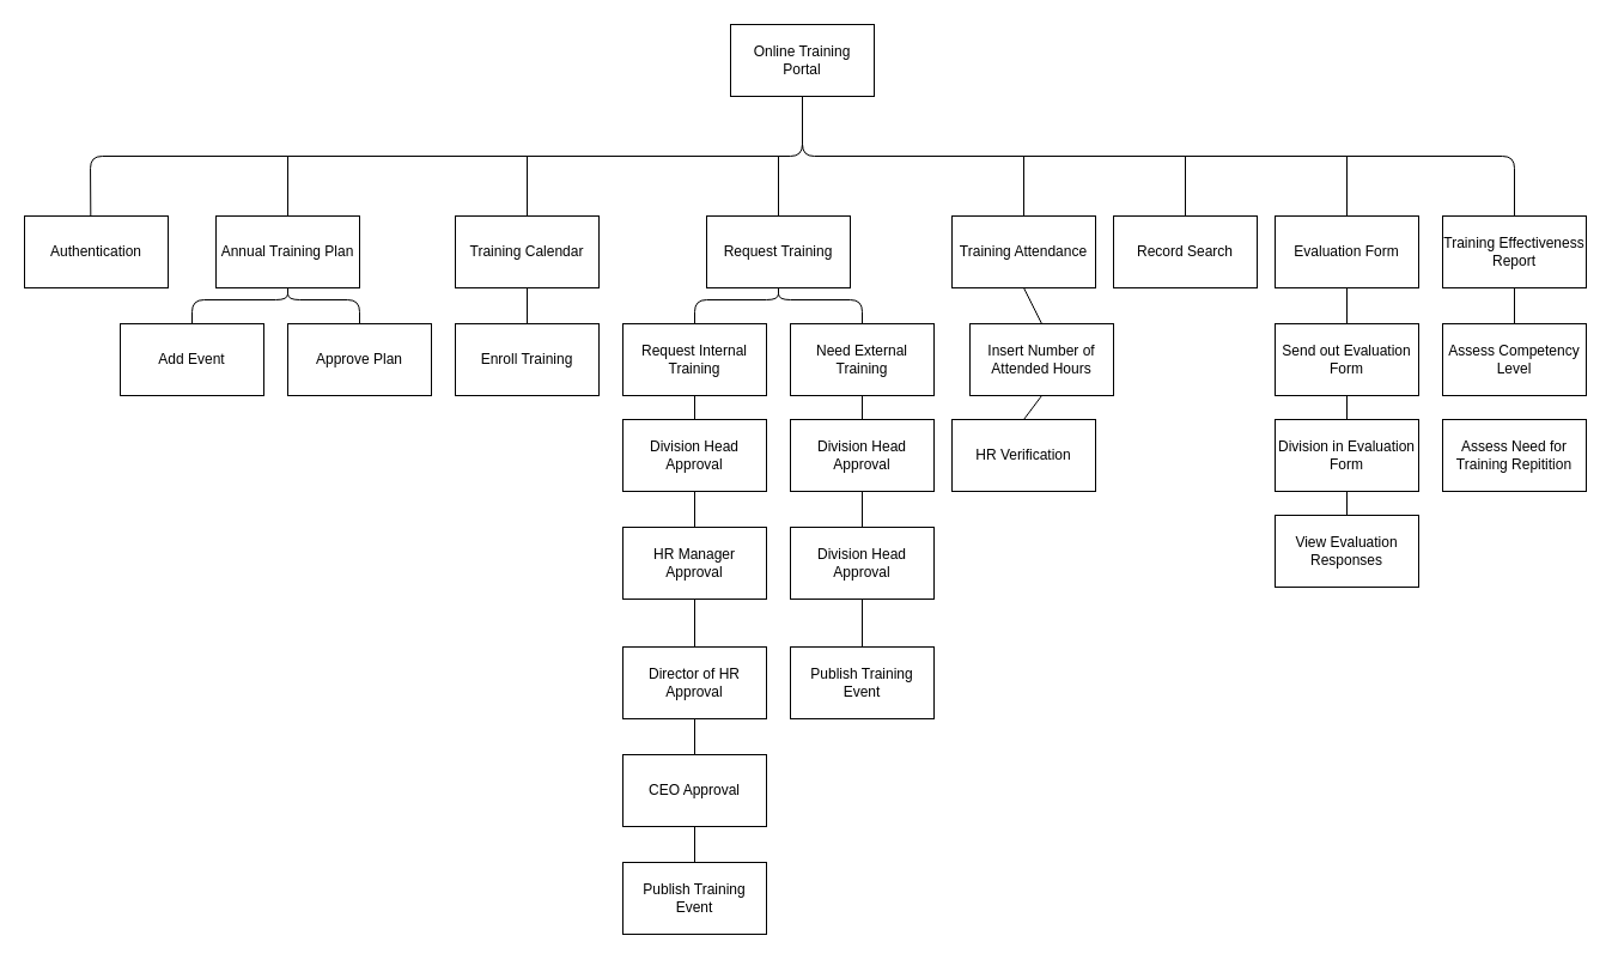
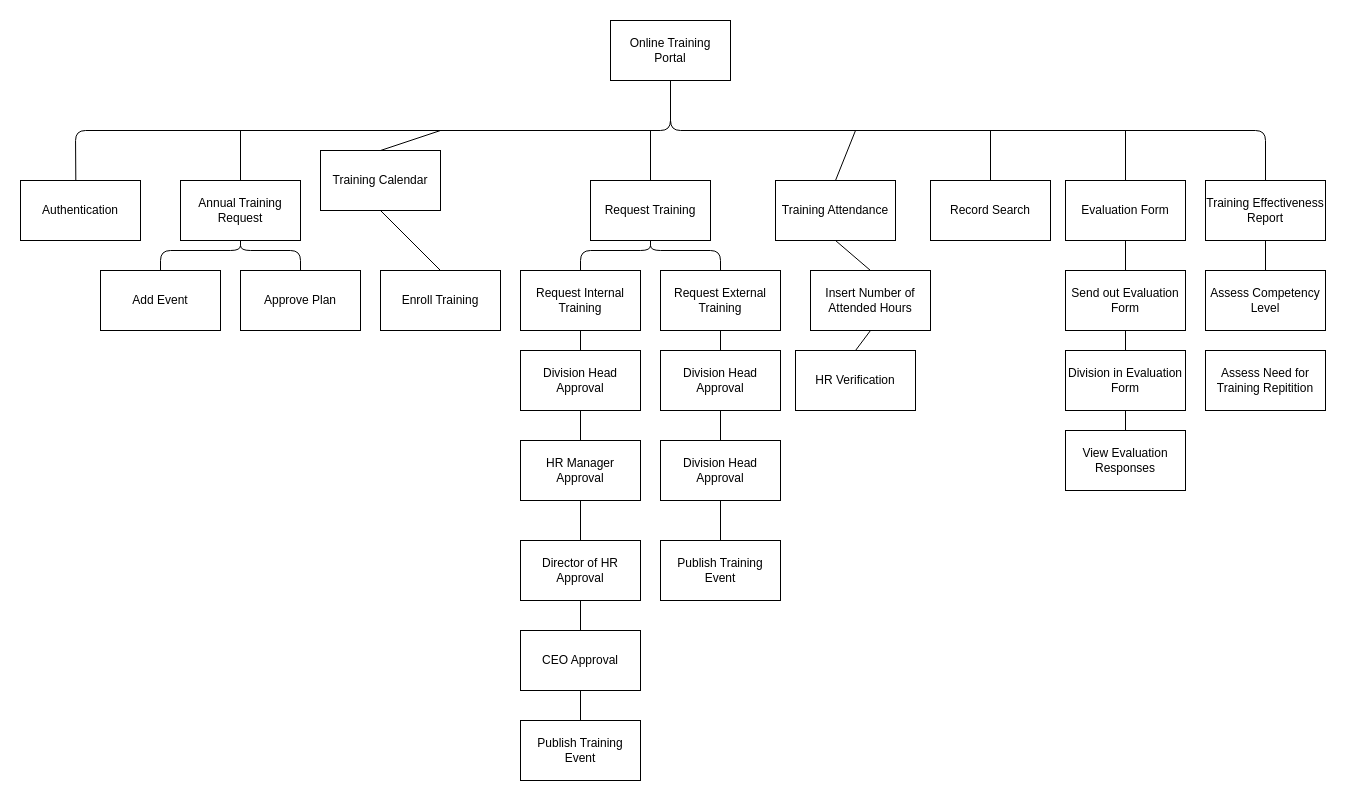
  <mxCell id="0" />
  <mxCell id="1" parent="0" />
  <mxCell id="2" value="Online Training&lt;br&gt;Portal" style="rounded=0;whiteSpace=wrap;html=1;" vertex="1" parent="1"><mxGeometry x="610" y="20" width="120" height="60" as="geometry" /></mxCell>
  <mxCell id="3" value="Authentication" style="rounded=0;whiteSpace=wrap;html=1;" vertex="1" parent="1"><mxGeometry x="20" y="180" width="120" height="60" as="geometry" /></mxCell>
  <mxCell id="4" value="Request Training" style="rounded=0;whiteSpace=wrap;html=1;" vertex="1" parent="1"><mxGeometry x="590" y="180" width="120" height="60" as="geometry" /></mxCell>
  <mxCell id="5" value="Evaluation Form" style="rounded=0;whiteSpace=wrap;html=1;" vertex="1" parent="1"><mxGeometry x="1065" y="180" width="120" height="60" as="geometry" /></mxCell>
  <mxCell id="6" value="Training Effectiveness&lt;br&gt;Report" style="rounded=0;whiteSpace=wrap;html=1;" vertex="1" parent="1"><mxGeometry x="1205" y="180" width="120" height="60" as="geometry" /></mxCell>
- <mxCell id="7" value="Annual Training Plan" style="rounded=0;whiteSpace=wrap;html=1;" vertex="1" parent="1"><mxGeometry x="180" y="180" width="120" height="60" as="geometry" /></mxCell>
- <mxCell id="8" value="Training Calendar" style="rounded=0;whiteSpace=wrap;html=1;" vertex="1" parent="1"><mxGeometry x="380" y="180" width="120" height="60" as="geometry" /></mxCell>
- <mxCell id="9" value="Training Attendance" style="rounded=0;whiteSpace=wrap;html=1;" vertex="1" parent="1"><mxGeometry x="795" y="180" width="120" height="60" as="geometry" /></mxCell>
+ <mxCell id="7" value="Annual Training Request" style="rounded=0;whiteSpace=wrap;html=1;" vertex="1" parent="1"><mxGeometry x="180" y="180" width="120" height="60" as="geometry" /></mxCell>
+ <mxCell id="8" value="Training Calendar" style="rounded=0;whiteSpace=wrap;html=1;" vertex="1" parent="1"><mxGeometry x="320" y="150" width="120" height="60" as="geometry" /></mxCell>
+ <mxCell id="9" value="Training Attendance" style="rounded=0;whiteSpace=wrap;html=1;" vertex="1" parent="1"><mxGeometry x="775" y="180" width="120" height="60" as="geometry" /></mxCell>
  <mxCell id="10" value="Record Search" style="rounded=0;whiteSpace=wrap;html=1;" vertex="1" parent="1"><mxGeometry x="930" y="180" width="120" height="60" as="geometry" /></mxCell>
  <mxCell id="11" value="" style="endArrow=none;html=1;exitX=0.461;exitY=0.002;exitDx=0;exitDy=0;entryX=0.5;entryY=1;entryDx=0;entryDy=0;exitPerimeter=0;" edge="1" parent="1" source="3" target="2"><mxGeometry width="50" height="50" relative="1" as="geometry"><mxPoint x="330" y="130" as="sourcePoint" /><mxPoint x="380" y="80" as="targetPoint" /><Array as="points"><mxPoint x="75" y="130" /><mxPoint x="670" y="130" /></Array></mxGeometry></mxCell>
  <mxCell id="12" value="" style="endArrow=none;html=1;exitX=0.5;exitY=0;exitDx=0;exitDy=0;entryX=0.5;entryY=1;entryDx=0;entryDy=0;" edge="1" parent="1" source="6" target="2"><mxGeometry width="50" height="50" relative="1" as="geometry"><mxPoint x="1140" y="140" as="sourcePoint" /><mxPoint x="1190" y="90" as="targetPoint" /><Array as="points"><mxPoint x="1265" y="130" /><mxPoint x="670" y="130" /></Array></mxGeometry></mxCell>
  <mxCell id="13" value="" style="endArrow=none;html=1;exitX=0.5;exitY=0;exitDx=0;exitDy=0;" edge="1" parent="1" source="7"><mxGeometry width="50" height="50" relative="1" as="geometry"><mxPoint x="350" y="200" as="sourcePoint" /><mxPoint x="240" y="130" as="targetPoint" /></mxGeometry></mxCell>
  <mxCell id="14" value="" style="endArrow=none;html=1;exitX=0.5;exitY=0;exitDx=0;exitDy=0;" edge="1" parent="1" source="8"><mxGeometry width="50" height="50" relative="1" as="geometry"><mxPoint x="580" y="190" as="sourcePoint" /><mxPoint x="440" y="130" as="targetPoint" /></mxGeometry></mxCell>
  <mxCell id="15" value="" style="endArrow=none;html=1;exitX=0.5;exitY=0;exitDx=0;exitDy=0;" edge="1" parent="1" source="4"><mxGeometry width="50" height="50" relative="1" as="geometry"><mxPoint x="710" y="180" as="sourcePoint" /><mxPoint x="650" y="130" as="targetPoint" /></mxGeometry></mxCell>
  <mxCell id="16" value="" style="endArrow=none;html=1;exitX=0.5;exitY=0;exitDx=0;exitDy=0;" edge="1" parent="1" source="9"><mxGeometry width="50" height="50" relative="1" as="geometry"><mxPoint x="850" y="180" as="sourcePoint" /><mxPoint x="855" y="130" as="targetPoint" /></mxGeometry></mxCell>
  <mxCell id="17" value="" style="endArrow=none;html=1;exitX=0.5;exitY=0;exitDx=0;exitDy=0;" edge="1" parent="1" source="10"><mxGeometry width="50" height="50" relative="1" as="geometry"><mxPoint x="1000" y="190" as="sourcePoint" /><mxPoint x="990" y="130" as="targetPoint" /></mxGeometry></mxCell>
  <mxCell id="18" value="" style="endArrow=none;html=1;exitX=0.5;exitY=0;exitDx=0;exitDy=0;" edge="1" parent="1" source="5"><mxGeometry width="50" height="50" relative="1" as="geometry"><mxPoint x="1110" y="190" as="sourcePoint" /><mxPoint x="1125" y="130" as="targetPoint" /></mxGeometry></mxCell>
  <mxCell id="19" value="Approve Plan" style="rounded=0;whiteSpace=wrap;html=1;" vertex="1" parent="1"><mxGeometry x="240" y="270" width="120" height="60" as="geometry" /></mxCell>
  <mxCell id="20" value="Add Event" style="rounded=0;whiteSpace=wrap;html=1;" vertex="1" parent="1"><mxGeometry x="100" y="270" width="120" height="60" as="geometry" /></mxCell>
  <mxCell id="21" value="Enroll Training" style="rounded=0;whiteSpace=wrap;html=1;" vertex="1" parent="1"><mxGeometry x="380" y="270" width="120" height="60" as="geometry" /></mxCell>
  <mxCell id="22" value="Request Internal Training" style="rounded=0;whiteSpace=wrap;html=1;" vertex="1" parent="1"><mxGeometry x="520" y="270" width="120" height="60" as="geometry" /></mxCell>
- <mxCell id="23" value="Need External Training" style="rounded=0;whiteSpace=wrap;html=1;" vertex="1" parent="1"><mxGeometry x="660" y="270" width="120" height="60" as="geometry" /></mxCell>
+ <mxCell id="23" value="Request External Training" style="rounded=0;whiteSpace=wrap;html=1;" vertex="1" parent="1"><mxGeometry x="660" y="270" width="120" height="60" as="geometry" /></mxCell>
  <mxCell id="24" value="Insert Number of Attended Hours" style="rounded=0;whiteSpace=wrap;html=1;" vertex="1" parent="1"><mxGeometry x="810" y="270" width="120" height="60" as="geometry" /></mxCell>
  <mxCell id="25" value="Send out Evaluation Form" style="rounded=0;whiteSpace=wrap;html=1;" vertex="1" parent="1"><mxGeometry x="1065" y="270" width="120" height="60" as="geometry" /></mxCell>
  <mxCell id="26" value="Assess Competency Level" style="rounded=0;whiteSpace=wrap;html=1;" vertex="1" parent="1"><mxGeometry x="1205" y="270" width="120" height="60" as="geometry" /></mxCell>
  <mxCell id="27" value="Division Head Approval" style="rounded=0;whiteSpace=wrap;html=1;" vertex="1" parent="1"><mxGeometry x="520" y="350" width="120" height="60" as="geometry" /></mxCell>
  <mxCell id="28" value="HR Manager Approval" style="rounded=0;whiteSpace=wrap;html=1;" vertex="1" parent="1"><mxGeometry x="520" y="440" width="120" height="60" as="geometry" /></mxCell>
  <mxCell id="29" value="Director of HR Approval" style="rounded=0;whiteSpace=wrap;html=1;" vertex="1" parent="1"><mxGeometry x="520" y="540" width="120" height="60" as="geometry" /></mxCell>
  <mxCell id="30" value="CEO Approval" style="rounded=0;whiteSpace=wrap;html=1;" vertex="1" parent="1"><mxGeometry x="520" y="630" width="120" height="60" as="geometry" /></mxCell>
  <mxCell id="31" value="Publish Training Event" style="rounded=0;whiteSpace=wrap;html=1;" vertex="1" parent="1"><mxGeometry x="520" y="720" width="120" height="60" as="geometry" /></mxCell>
  <mxCell id="32" value="Division Head Approval" style="rounded=0;whiteSpace=wrap;html=1;" vertex="1" parent="1"><mxGeometry x="660" y="350" width="120" height="60" as="geometry" /></mxCell>
  <mxCell id="33" value="Division Head Approval" style="rounded=0;whiteSpace=wrap;html=1;" vertex="1" parent="1"><mxGeometry x="660" y="440" width="120" height="60" as="geometry" /></mxCell>
  <mxCell id="34" value="Publish Training Event" style="rounded=0;whiteSpace=wrap;html=1;" vertex="1" parent="1"><mxGeometry x="660" y="540" width="120" height="60" as="geometry" /></mxCell>
  <mxCell id="35" value="HR Verification" style="rounded=0;whiteSpace=wrap;html=1;" vertex="1" parent="1"><mxGeometry x="795" y="350" width="120" height="60" as="geometry" /></mxCell>
  <mxCell id="36" value="Division in Evaluation Form" style="rounded=0;whiteSpace=wrap;html=1;" vertex="1" parent="1"><mxGeometry x="1065" y="350" width="120" height="60" as="geometry" /></mxCell>
  <mxCell id="37" value="View Evaluation Responses" style="rounded=0;whiteSpace=wrap;html=1;" vertex="1" parent="1"><mxGeometry x="1065" y="430" width="120" height="60" as="geometry" /></mxCell>
  <mxCell id="38" value="Assess Need for Training Repitition" style="rounded=0;whiteSpace=wrap;html=1;" vertex="1" parent="1"><mxGeometry x="1205" y="350" width="120" height="60" as="geometry" /></mxCell>
  <mxCell id="39" value="" style="endArrow=none;html=1;entryX=0.5;entryY=1;entryDx=0;entryDy=0;exitX=0.5;exitY=0;exitDx=0;exitDy=0;" edge="1" parent="1" source="20" target="7"><mxGeometry width="50" height="50" relative="1" as="geometry"><mxPoint x="50" y="330" as="sourcePoint" /><mxPoint x="100" y="280" as="targetPoint" /><Array as="points"><mxPoint x="160" y="250" /><mxPoint x="240" y="250" /></Array></mxGeometry></mxCell>
  <mxCell id="40" value="" style="endArrow=none;html=1;exitX=0.5;exitY=0;exitDx=0;exitDy=0;" edge="1" parent="1" source="19"><mxGeometry width="50" height="50" relative="1" as="geometry"><mxPoint x="320" y="280" as="sourcePoint" /><mxPoint x="240" y="240" as="targetPoint" /><Array as="points"><mxPoint x="300" y="250" /><mxPoint x="240" y="250" /></Array></mxGeometry></mxCell>
  <mxCell id="41" value="" style="endArrow=none;html=1;entryX=0.5;entryY=1;entryDx=0;entryDy=0;exitX=0.5;exitY=0;exitDx=0;exitDy=0;" edge="1" parent="1" source="21" target="8"><mxGeometry width="50" height="50" relative="1" as="geometry"><mxPoint x="410" y="290" as="sourcePoint" /><mxPoint x="460" y="240" as="targetPoint" /></mxGeometry></mxCell>
  <mxCell id="42" value="" style="endArrow=none;html=1;entryX=0.5;entryY=1;entryDx=0;entryDy=0;exitX=0.5;exitY=0;exitDx=0;exitDy=0;" edge="1" parent="1" source="22" target="4"><mxGeometry width="50" height="50" relative="1" as="geometry"><mxPoint x="577" y="270" as="sourcePoint" /><mxPoint x="560" y="210" as="targetPoint" /><Array as="points"><mxPoint x="580" y="250" /><mxPoint x="650" y="250" /></Array></mxGeometry></mxCell>
  <mxCell id="43" value="" style="endArrow=none;html=1;entryX=0.5;entryY=1;entryDx=0;entryDy=0;exitX=0.5;exitY=0;exitDx=0;exitDy=0;" edge="1" parent="1" source="23" target="4"><mxGeometry width="50" height="50" relative="1" as="geometry"><mxPoint x="710" y="280" as="sourcePoint" /><mxPoint x="760" y="230" as="targetPoint" /><Array as="points"><mxPoint x="720" y="250" /><mxPoint x="650" y="250" /></Array></mxGeometry></mxCell>
  <mxCell id="44" value="" style="endArrow=none;html=1;entryX=0.5;entryY=1;entryDx=0;entryDy=0;exitX=0.5;exitY=0;exitDx=0;exitDy=0;" edge="1" parent="1" source="24" target="9"><mxGeometry width="50" height="50" relative="1" as="geometry"><mxPoint x="840" y="300" as="sourcePoint" /><mxPoint x="890" y="250" as="targetPoint" /></mxGeometry></mxCell>
  <mxCell id="45" value="" style="endArrow=none;html=1;entryX=0.5;entryY=1;entryDx=0;entryDy=0;exitX=0.5;exitY=0;exitDx=0;exitDy=0;" edge="1" parent="1" source="25" target="5"><mxGeometry width="50" height="50" relative="1" as="geometry"><mxPoint x="1110" y="300" as="sourcePoint" /><mxPoint x="1160" y="250" as="targetPoint" /></mxGeometry></mxCell>
  <mxCell id="46" value="" style="endArrow=none;html=1;entryX=0.5;entryY=1;entryDx=0;entryDy=0;exitX=0.5;exitY=0;exitDx=0;exitDy=0;" edge="1" parent="1" source="26" target="6"><mxGeometry width="50" height="50" relative="1" as="geometry"><mxPoint x="1250" y="290" as="sourcePoint" /><mxPoint x="1300" y="240" as="targetPoint" /></mxGeometry></mxCell>
  <mxCell id="47" value="" style="endArrow=none;html=1;entryX=0.5;entryY=1;entryDx=0;entryDy=0;exitX=0.5;exitY=0;exitDx=0;exitDy=0;" edge="1" parent="1" source="27" target="22"><mxGeometry width="50" height="50" relative="1" as="geometry"><mxPoint x="590" y="380" as="sourcePoint" /><mxPoint x="640" y="330" as="targetPoint" /></mxGeometry></mxCell>
  <mxCell id="48" value="" style="endArrow=none;html=1;entryX=0.5;entryY=1;entryDx=0;entryDy=0;exitX=0.5;exitY=0;exitDx=0;exitDy=0;" edge="1" parent="1" source="32" target="23"><mxGeometry width="50" height="50" relative="1" as="geometry"><mxPoint x="690" y="390" as="sourcePoint" /><mxPoint x="740" y="340" as="targetPoint" /></mxGeometry></mxCell>
  <mxCell id="49" value="" style="endArrow=none;html=1;entryX=0.5;entryY=1;entryDx=0;entryDy=0;exitX=0.5;exitY=0;exitDx=0;exitDy=0;" edge="1" parent="1" source="28" target="27"><mxGeometry width="50" height="50" relative="1" as="geometry"><mxPoint x="540" y="470" as="sourcePoint" /><mxPoint x="590" y="420" as="targetPoint" /></mxGeometry></mxCell>
  <mxCell id="50" value="" style="endArrow=none;html=1;entryX=0.5;entryY=1;entryDx=0;entryDy=0;exitX=0.5;exitY=0;exitDx=0;exitDy=0;" edge="1" parent="1" source="33" target="32"><mxGeometry width="50" height="50" relative="1" as="geometry"><mxPoint x="660" y="470" as="sourcePoint" /><mxPoint x="710" y="420" as="targetPoint" /></mxGeometry></mxCell>
  <mxCell id="51" value="" style="endArrow=none;html=1;entryX=0.5;entryY=1;entryDx=0;entryDy=0;exitX=0.5;exitY=0;exitDx=0;exitDy=0;" edge="1" parent="1" source="29" target="28"><mxGeometry width="50" height="50" relative="1" as="geometry"><mxPoint x="550" y="570" as="sourcePoint" /><mxPoint x="600" y="520" as="targetPoint" /></mxGeometry></mxCell>
  <mxCell id="52" value="" style="endArrow=none;html=1;entryX=0.5;entryY=1;entryDx=0;entryDy=0;exitX=0.5;exitY=0;exitDx=0;exitDy=0;" edge="1" parent="1" source="30" target="29"><mxGeometry width="50" height="50" relative="1" as="geometry"><mxPoint x="540" y="660" as="sourcePoint" /><mxPoint x="590" y="610" as="targetPoint" /></mxGeometry></mxCell>
  <mxCell id="53" value="" style="endArrow=none;html=1;entryX=0.5;entryY=1;entryDx=0;entryDy=0;exitX=0.5;exitY=0;exitDx=0;exitDy=0;" edge="1" parent="1" source="31" target="30"><mxGeometry width="50" height="50" relative="1" as="geometry"><mxPoint x="540" y="740" as="sourcePoint" /><mxPoint x="590" y="690" as="targetPoint" /></mxGeometry></mxCell>
  <mxCell id="54" value="" style="endArrow=none;html=1;entryX=0.5;entryY=1;entryDx=0;entryDy=0;exitX=0.5;exitY=0;exitDx=0;exitDy=0;" edge="1" parent="1" source="34" target="33"><mxGeometry width="50" height="50" relative="1" as="geometry"><mxPoint x="690" y="560" as="sourcePoint" /><mxPoint x="740" y="510" as="targetPoint" /></mxGeometry></mxCell>
  <mxCell id="55" value="" style="endArrow=none;html=1;entryX=0.5;entryY=1;entryDx=0;entryDy=0;exitX=0.5;exitY=0;exitDx=0;exitDy=0;" edge="1" parent="1" source="35" target="24"><mxGeometry width="50" height="50" relative="1" as="geometry"><mxPoint x="850" y="480" as="sourcePoint" /><mxPoint x="900" y="430" as="targetPoint" /></mxGeometry></mxCell>
  <mxCell id="56" value="" style="endArrow=none;html=1;entryX=0.5;entryY=1;entryDx=0;entryDy=0;exitX=0.5;exitY=0;exitDx=0;exitDy=0;" edge="1" parent="1" source="36" target="25"><mxGeometry width="50" height="50" relative="1" as="geometry"><mxPoint x="1080" y="380" as="sourcePoint" /><mxPoint x="1130" y="330" as="targetPoint" /></mxGeometry></mxCell>
  <mxCell id="57" value="" style="endArrow=none;html=1;entryX=0.5;entryY=1;entryDx=0;entryDy=0;exitX=0.5;exitY=0;exitDx=0;exitDy=0;" edge="1" parent="1" source="37" target="36"><mxGeometry width="50" height="50" relative="1" as="geometry"><mxPoint x="920" y="500" as="sourcePoint" /><mxPoint x="970" y="450" as="targetPoint" /></mxGeometry></mxCell>
